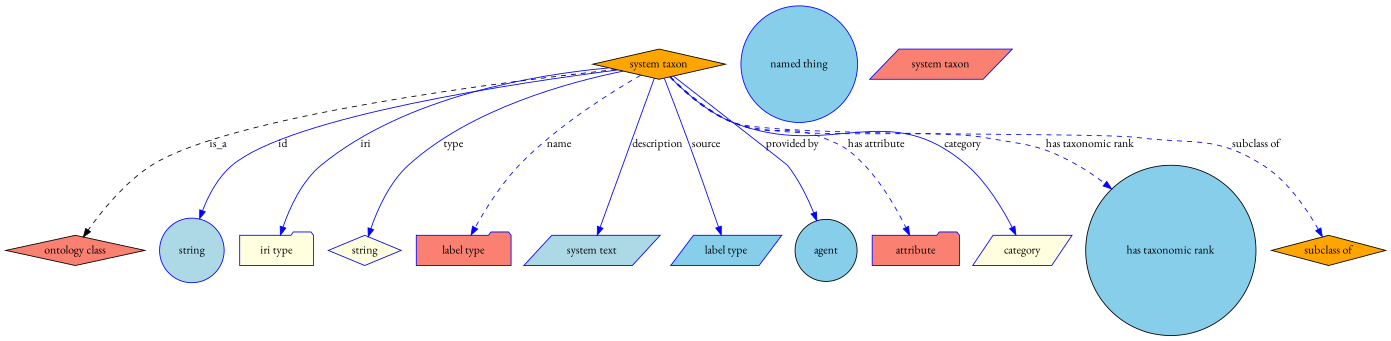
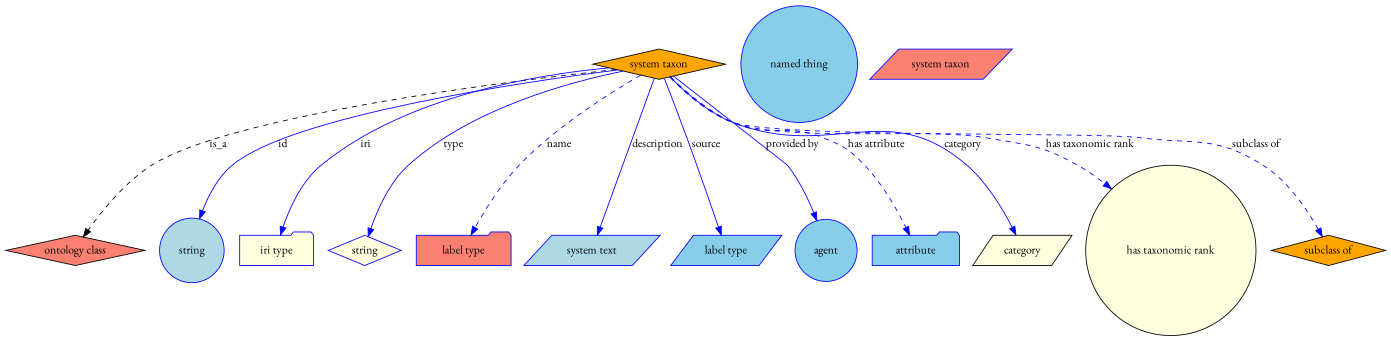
  digraph {
    fontname="EB Garamond"
    node [fillcolor=salmon fontname="EB Garamond" shape=diamond style=filled color=blue]
    edge [fontname="EB Garamond" style=solid color=blue]
    n1 [fillcolor=orange height=0.5 label="system taxon" width=2.022 color=""]
    "ontology class" [height=0.5 width=2.1304 color=""]
    n3 [fillcolor=lightblue height=0.5 label=string shape=circle width=1.0652]
    n4 [fillcolor=lightyellow height=0.5 label="iri type" shape=folder width=1.2277]
    n5 [fillcolor=lightyellow height=0.5 label=string width=1.0652]
    n6 [height=0.5 label="label type" shape=folder width=1.5707]
    n7 [fillcolor=lightblue height=0.5 label="system text" shape=parallelogram width=2.0943]
    n8 [fillcolor=skyblue height=0.5 label="label type" shape=parallelogram width=1.5707]
-   n9 [color=black fillcolor=skyblue height=0.5 label=agent shape=circle width=1.0291]
-   n10 [height=0.5 label=attribute shape=folder width=1.4443]
-   category [fillcolor=lightyellow height=0.5 shape=parallelogram width=1.4263]
-   "has taxonomic rank" [fillcolor=skyblue height=0.5 shape=circle width=2.8164 color=""]
+   n9 [fillcolor=skyblue height=0.5 label=agent shape=circle width=1.0291]
+   n10 [fillcolor=skyblue height=0.5 label=attribute shape=folder width=1.4443]
+   category [fillcolor=lightyellow height=0.5 shape=parallelogram width=1.4263 color=""]
+   "has taxonomic rank" [fillcolor=lightyellow height=0.5 shape=circle width=2.8164 color=""]
    "subclass of" [fillcolor=orange height=0.5 width=1.7151 color=""]
    n14 [fillcolor=skyblue height=0.5 label="named thing" shape=circle width=1.9318]
    n15 [height=0.5 label="system taxon" shape=parallelogram width=2.022]
    n1 -> "ontology class" [label=is_a style=dashed color=""]
    n1 -> n3 [label=id]
    n1 -> n4 [label=iri]
    n1 -> n5 [label=type]
    n1 -> n6 [label=name style=dashed]
    n1 -> n7 [label=description]
    n1 -> n8 [label=source]
    n1 -> n9 [label="provided by"]
    n1 -> n10 [label="has attribute" style=dashed]
    n1 -> category [label=category]
    n1 -> "has taxonomic rank" [label="has taxonomic rank" style=dashed]
    n1 -> "subclass of" [label="subclass of" style=dashed]
  }
